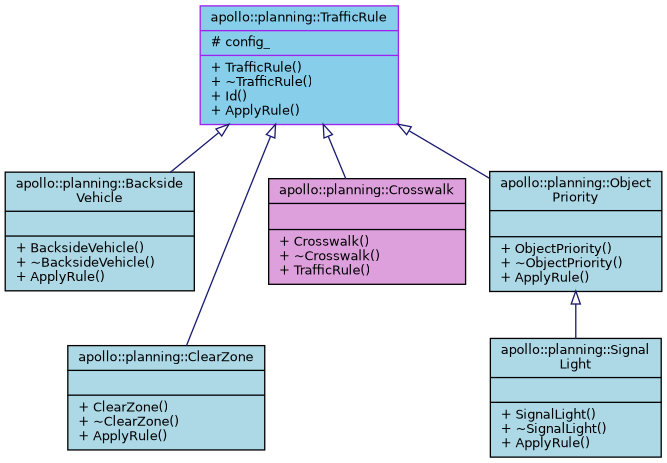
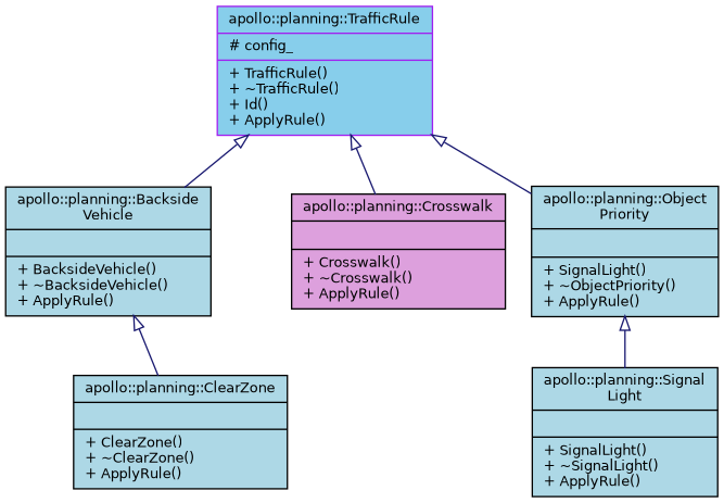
  digraph {
    node [color=black fillcolor=lightblue fontname=Helvetica fontsize=10 shape=record style=filled]
    edge [arrowtail=onormal color=midnightblue dir=back fontname=Helvetica fontsize=10 labelfontname=Helvetica labelfontsize=10 style=solid]
    n1 [color=purple fillcolor=skyblue fontcolor=black height=0.2 label="{apollo::planning::TrafficRule\n|# config_\l|+ TrafficRule()\l+ ~TrafficRule()\l+ Id()\l+ ApplyRule()\l}" width=0.4]
    n2 [height=0.2 label="{apollo::planning::Backside\lVehicle\n||+ BacksideVehicle()\l+ ~BacksideVehicle()\l+ ApplyRule()\l}" width=0.4]
    n3 [height=0.2 label="{apollo::planning::ClearZone\n||+ ClearZone()\l+ ~ClearZone()\l+ ApplyRule()\l}" width=0.4]
-   n4 [fillcolor=plum height=0.2 label="{apollo::planning::Crosswalk\n||+ Crosswalk()\l+ ~Crosswalk()\l+ TrafficRule()\l}" width=0.4]
-   n5 [height=0.2 label="{apollo::planning::Object\lPriority\n||+ ObjectPriority()\l+ ~ObjectPriority()\l+ ApplyRule()\l}" width=0.4]
+   n4 [fillcolor=plum height=0.2 label="{apollo::planning::Crosswalk\n||+ Crosswalk()\l+ ~Crosswalk()\l+ ApplyRule()\l}" width=0.4]
+   n5 [height=0.2 label="{apollo::planning::Object\lPriority\n||+ SignalLight()\l+ ~ObjectPriority()\l+ ApplyRule()\l}" width=0.4]
    n6 [height=0.2 label="{apollo::planning::Signal\lLight\n||+ SignalLight()\l+ ~SignalLight()\l+ ApplyRule()\l}" width=0.4]
    n1 -> n2
-   n1 -> n3
+   n2 -> n3
    n1 -> n4
    n1 -> n5
    n5 -> n6
  }
